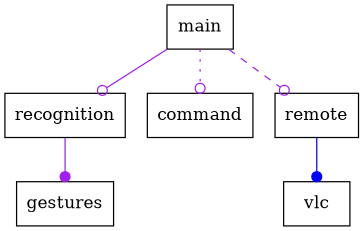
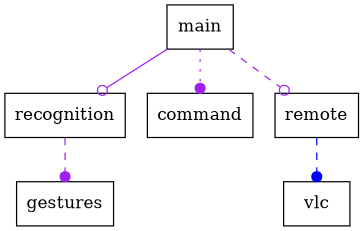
  digraph {
    node [shape=box]
    edge [arrowhead=dot color=purple dir=forward style=solid]
    main
    recognition
    command
    remote
    gestures
    vlc
    main -> recognition [arrowhead=odot]
-   main -> command [arrowhead=odot style=dotted]
+   main -> command [style=dotted]
    main -> remote [arrowhead=odot style=dashed]
-   recognition -> gestures
-   remote -> vlc [color=blue]
+   recognition -> gestures [style=dashed]
+   remote -> vlc [color=blue style=dashed]
  }
